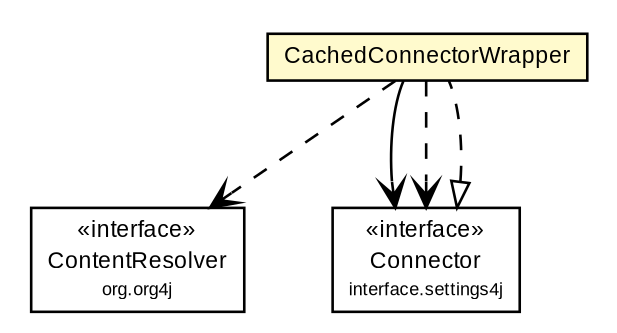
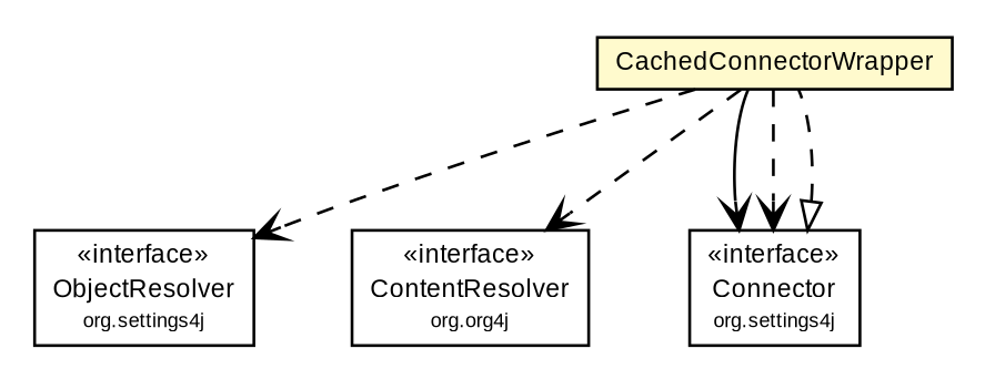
  digraph {
    node [fontcolor=black fontname=arial fontsize=9.0 shape=plaintext]
    edge [arrowhead=open color=black fontcolor=black fontname=arial fontsize=10.0 headport=p labelfontname=arial labelfontsize=10 style=dashed tailport=p]
    n1 [label=<<table border="0" cellborder="1" cellspacing="0" cellpadding="2" port="p" bgcolor="lemonChiffon" href="./CachedConnectorWrapper.html"> 		<tr><td><table border="0" cellspacing="0" cellpadding="1"> 			<tr><td> CachedConnectorWrapper </td></tr> 		</table></td></tr> 		</table>>]
+   n2 [label=<<table border="0" cellborder="1" cellspacing="0" cellpadding="2" port="p" href="../ObjectResolver.html"> 		<tr><td><table border="0" cellspacing="0" cellpadding="1"> 			<tr><td> &laquo;interface&raquo; </td></tr> 			<tr><td> ObjectResolver </td></tr> 			<tr><td><font point-size="7.0"> org.settings4j </font></td></tr> 		</table></td></tr> 		</table>>]
    n3 [label=<<table border="0" cellborder="1" cellspacing="0" cellpadding="2" port="p" href="../ContentResolver.html"> 		<tr><td><table border="0" cellspacing="0" cellpadding="1"> 			<tr><td> &laquo;interface&raquo; </td></tr> 			<tr><td> ContentResolver </td></tr> 			<tr><td><font point-size="7.0"> org.org4j </font></td></tr> 		</table></td></tr> 		</table>>]
-   n4 [label=<<table border="0" cellborder="1" cellspacing="0" cellpadding="2" port="p" href="../Connector.html"> 		<tr><td><table border="0" cellspacing="0" cellpadding="1"> 			<tr><td> &laquo;interface&raquo; </td></tr> 			<tr><td> Connector </td></tr> 			<tr><td><font point-size="7.0"> interface.settings4j </font></td></tr> 		</table></td></tr> 		</table>>]
+   n4 [label=<<table border="0" cellborder="1" cellspacing="0" cellpadding="2" port="p" href="../Connector.html"> 		<tr><td><table border="0" cellspacing="0" cellpadding="1"> 			<tr><td> &laquo;interface&raquo; </td></tr> 			<tr><td> Connector </td></tr> 			<tr><td><font point-size="7.0"> org.settings4j </font></td></tr> 		</table></td></tr> 		</table>>]
+   n1 -> n2
    n1 -> n3
    n1 -> n4 [style=""]
    n1 -> n4
    n4 -> n1 [arrowtail=empty dir=back fontsize=10 arrowhead="" color="" fontcolor=""]
  }
